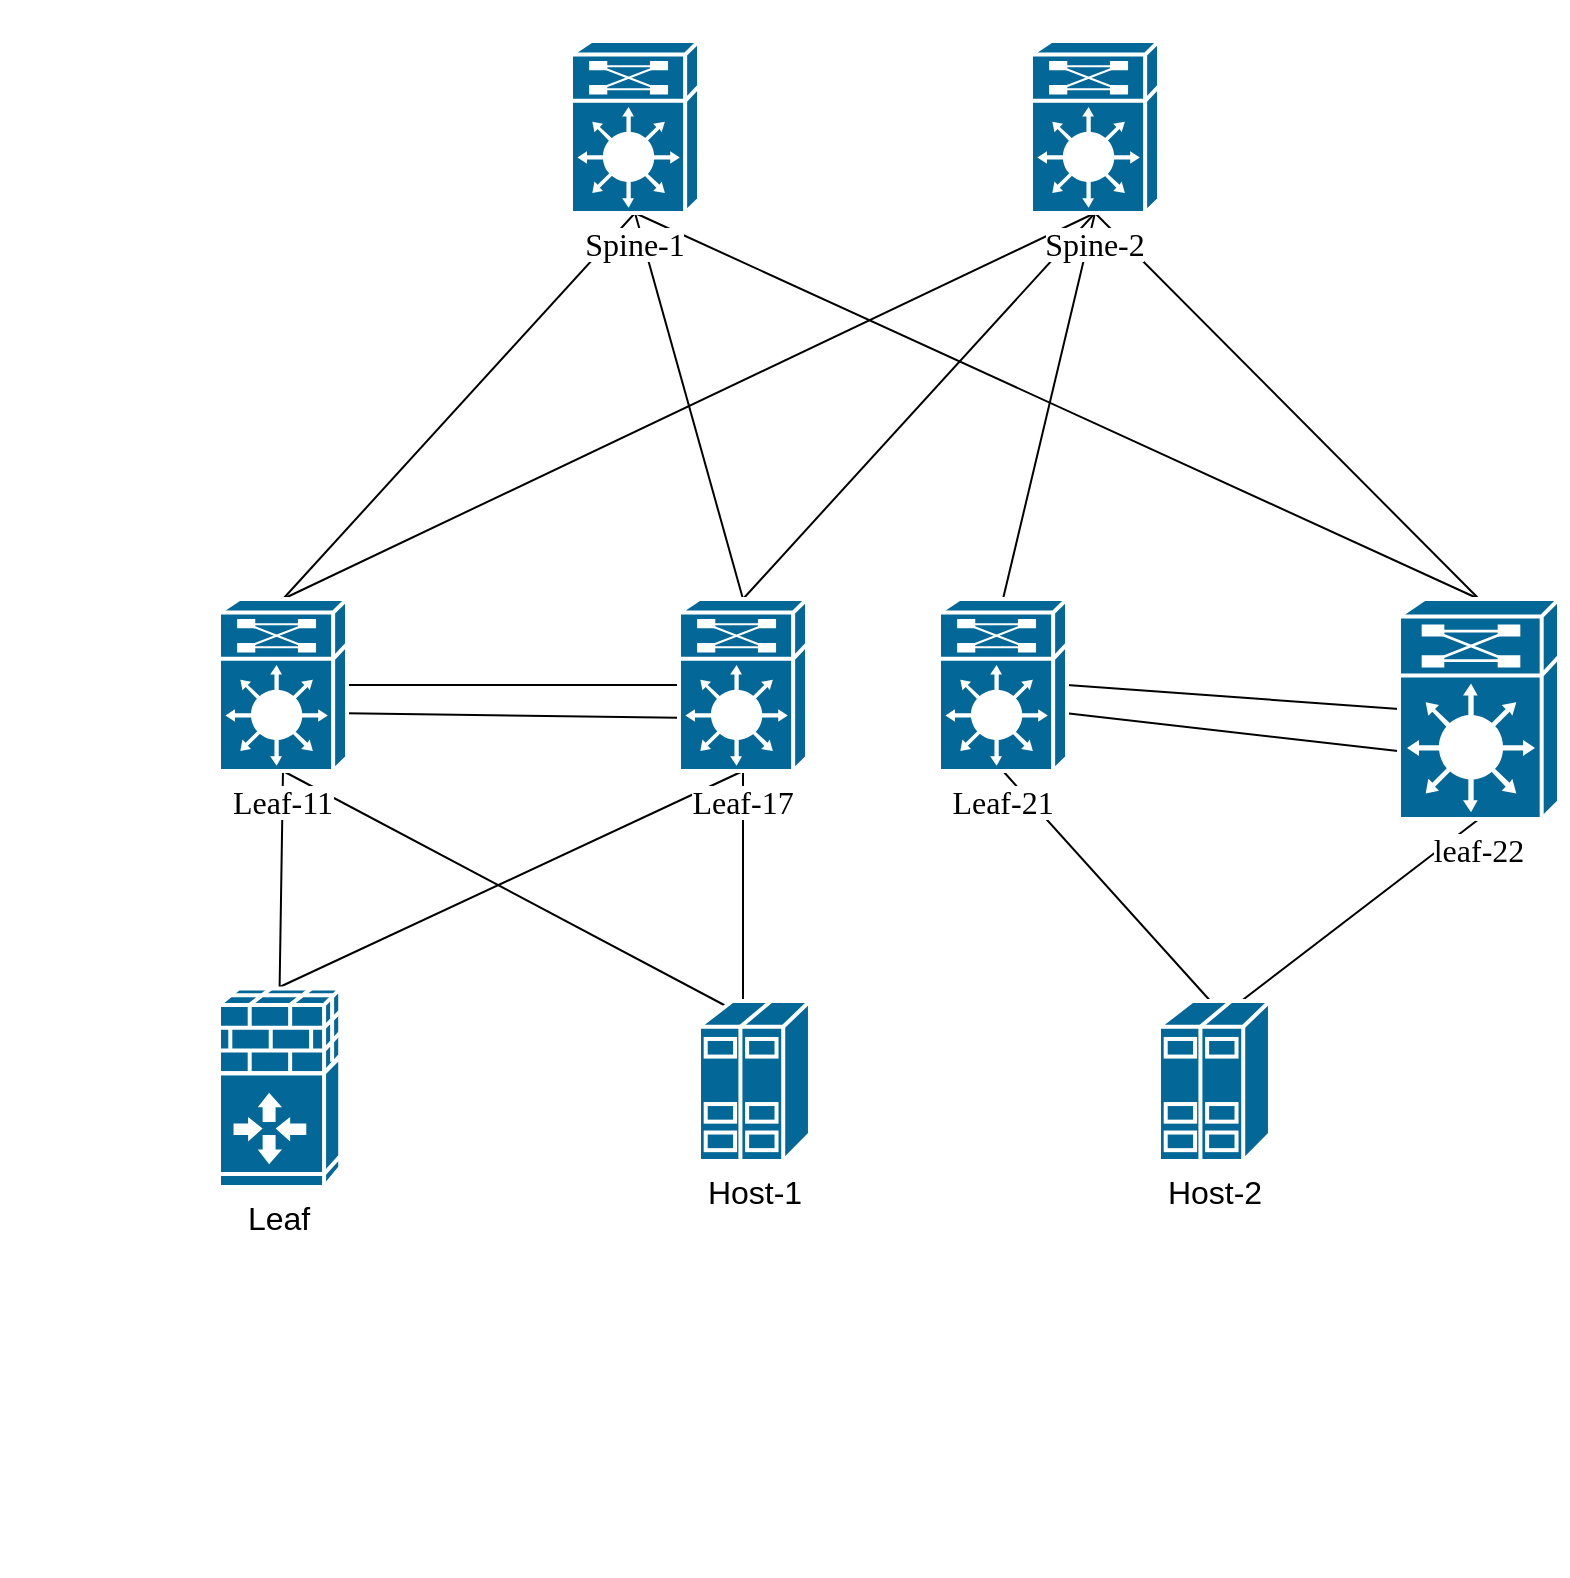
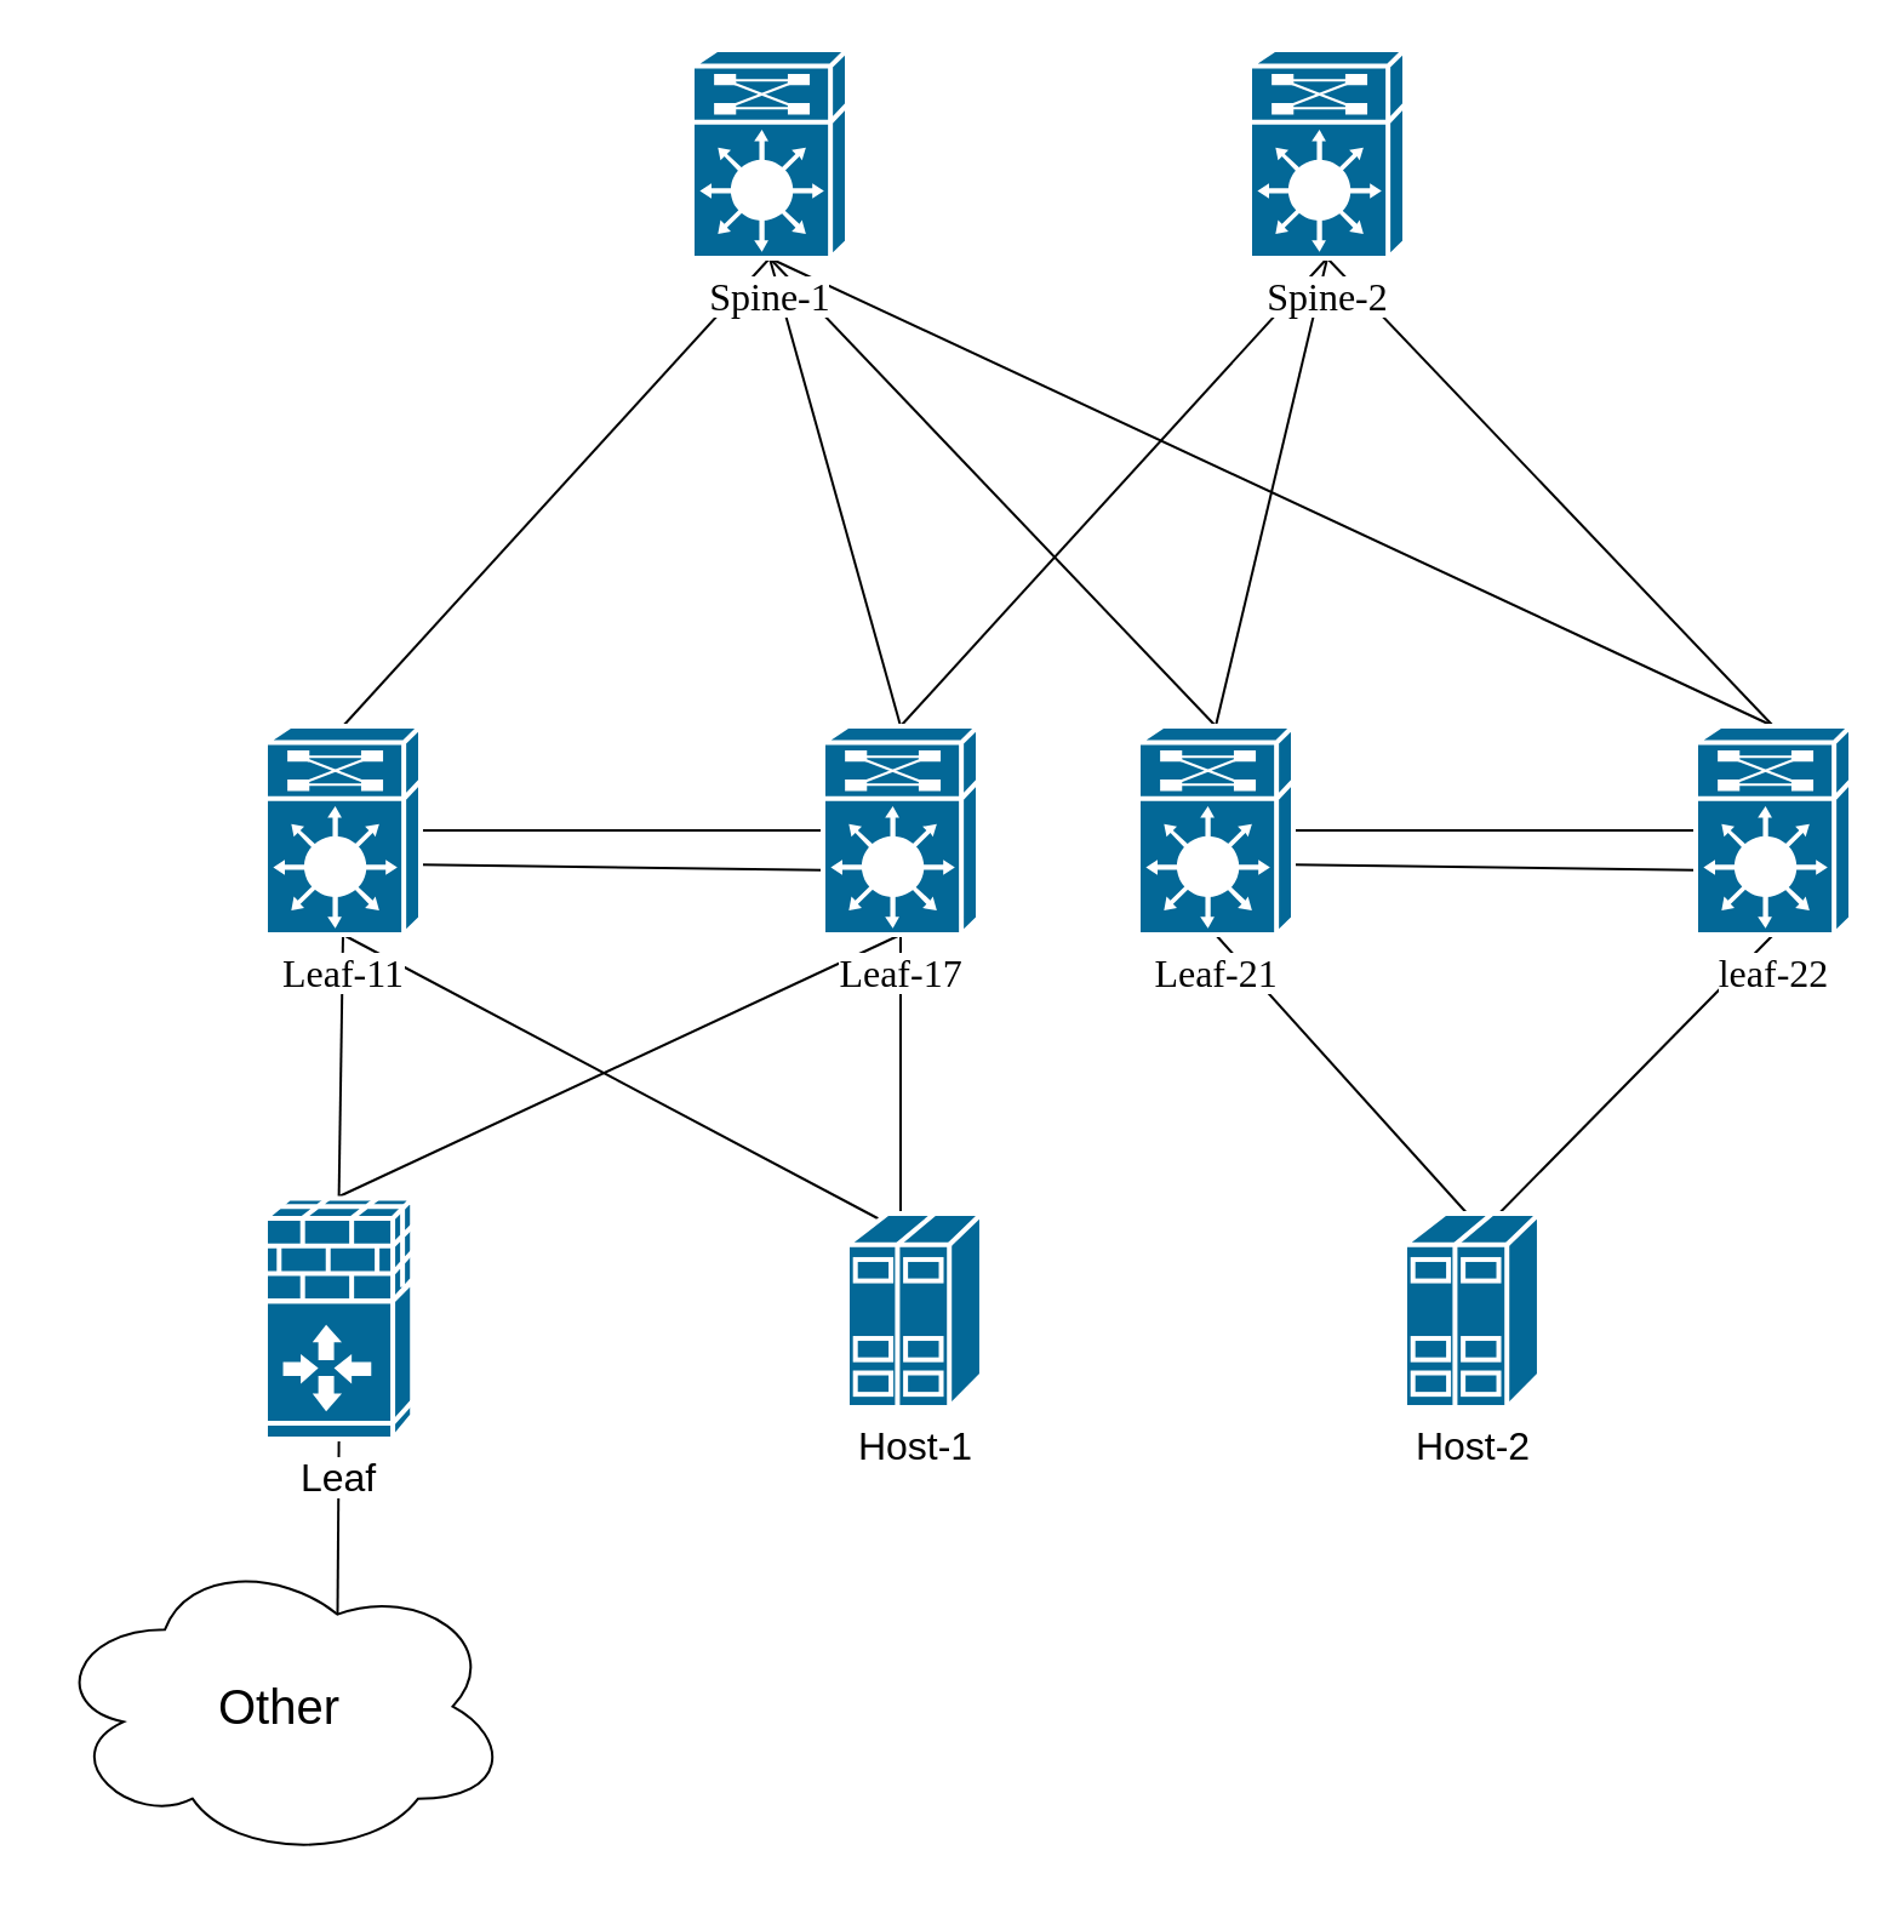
  <mxCell id="0" />
  <mxCell id="1" parent="0" />
  <mxCell id="2" value="" style="endArrow=none;html=1;entryX=1;entryY=0.5;entryDx=0;entryDy=0;entryPerimeter=0;exitX=0;exitY=0.5;exitDx=0;exitDy=0;exitPerimeter=0;" parent="1" source="26" target="27" edge="1"><mxGeometry width="50" height="50" relative="1" as="geometry"><mxPoint x="140.5" y="480" as="sourcePoint" /><mxPoint x="140.41" y="385" as="targetPoint" /></mxGeometry></mxCell>
  <mxCell id="3" value="" style="endArrow=none;html=1;entryX=0.5;entryY=1;entryDx=0;entryDy=0;entryPerimeter=0;exitX=0.5;exitY=0;exitDx=0;exitDy=0;exitPerimeter=0;" parent="1" source="27" target="23" edge="1"><mxGeometry width="50" height="50" relative="1" as="geometry"><mxPoint x="209.09" y="470" as="sourcePoint" /><mxPoint x="209" y="375" as="targetPoint" /></mxGeometry></mxCell>
  <mxCell id="4" value="" style="endArrow=none;html=1;entryX=0.5;entryY=1;entryDx=0;entryDy=0;entryPerimeter=0;exitX=0.5;exitY=0;exitDx=0;exitDy=0;exitPerimeter=0;" parent="1" source="26" target="23" edge="1"><mxGeometry width="50" height="50" relative="1" as="geometry"><mxPoint x="233.16" y="345.212" as="sourcePoint" /><mxPoint x="311" y="240" as="targetPoint" /></mxGeometry></mxCell>
  <mxCell id="5" value="" style="endArrow=none;html=1;entryX=-0.007;entryY=0.691;entryDx=0;entryDy=0;entryPerimeter=0;exitX=0.998;exitY=0.664;exitDx=0;exitDy=0;exitPerimeter=0;" parent="1" source="27" target="26" edge="1"><mxGeometry width="50" height="50" relative="1" as="geometry"><mxPoint x="370.5" y="480" as="sourcePoint" /><mxPoint x="370.41" y="385" as="targetPoint" /></mxGeometry></mxCell>
  <mxCell id="6" value="" style="endArrow=none;html=1;entryX=0.5;entryY=1;entryDx=0;entryDy=0;entryPerimeter=0;exitX=0.5;exitY=0;exitDx=0;exitDy=0;exitPerimeter=0;" parent="1" source="26" target="22" edge="1"><mxGeometry width="50" height="50" relative="1" as="geometry"><mxPoint x="469" y="360" as="sourcePoint" /><mxPoint x="519" y="310" as="targetPoint" /></mxGeometry></mxCell>
- <mxCell id="7" value="" style="endArrow=none;html=1;entryX=0.5;entryY=1;entryDx=0;entryDy=0;entryPerimeter=0;exitX=0.5;exitY=0;exitDx=0;exitDy=0;exitPerimeter=0;" parent="1" source="27" target="22" edge="1"><mxGeometry width="50" height="50" relative="1" as="geometry"><mxPoint x="469" y="360" as="sourcePoint" /><mxPoint x="519" y="310" as="targetPoint" /></mxGeometry></mxCell>
  <mxCell id="8" value="" style="endArrow=none;html=1;entryX=0.5;entryY=1;entryDx=0;entryDy=0;entryPerimeter=0;exitX=0.5;exitY=0;exitDx=0;exitDy=0;exitPerimeter=0;" parent="1" source="30" target="26" edge="1"><mxGeometry width="50" height="50" relative="1" as="geometry"><mxPoint x="261" y="507" as="sourcePoint" /><mxPoint x="265" y="385" as="targetPoint" /></mxGeometry></mxCell>
  <mxCell id="9" value="" style="endArrow=none;html=1;entryX=0.5;entryY=1;entryDx=0;entryDy=0;entryPerimeter=0;exitX=0.5;exitY=0;exitDx=0;exitDy=0;exitPerimeter=0;" parent="1" source="30" target="27" edge="1"><mxGeometry width="50" height="50" relative="1" as="geometry"><mxPoint x="261" y="507" as="sourcePoint" /><mxPoint x="283" y="385" as="targetPoint" /></mxGeometry></mxCell>
  <mxCell id="10" value="" style="endArrow=none;html=1;entryX=1;entryY=0.5;entryDx=0;entryDy=0;entryPerimeter=0;exitX=0;exitY=0.5;exitDx=0;exitDy=0;exitPerimeter=0;" edge="1" parent="1" source="24" target="25"><mxGeometry width="50" height="50" relative="1" as="geometry"><mxPoint x="500.5" y="480" as="sourcePoint" /><mxPoint x="500.41" y="385" as="targetPoint" /></mxGeometry></mxCell>
  <mxCell id="11" value="" style="endArrow=none;html=1;entryX=-0.007;entryY=0.691;entryDx=0;entryDy=0;entryPerimeter=0;exitX=0.998;exitY=0.664;exitDx=0;exitDy=0;exitPerimeter=0;" edge="1" parent="1" source="25" target="24"><mxGeometry width="50" height="50" relative="1" as="geometry"><mxPoint x="730.5" y="480" as="sourcePoint" /><mxPoint x="730.41" y="385" as="targetPoint" /></mxGeometry></mxCell>
  <mxCell id="12" value="" style="endArrow=none;html=1;entryX=0.5;entryY=1;entryDx=0;entryDy=0;entryPerimeter=0;exitX=0.5;exitY=0;exitDx=0;exitDy=0;exitPerimeter=0;" edge="1" parent="1" target="24"><mxGeometry width="50" height="50" relative="1" as="geometry"><mxPoint x="611" y="507" as="sourcePoint" /><mxPoint x="689" y="417" as="targetPoint" /></mxGeometry></mxCell>
  <mxCell id="13" value="" style="endArrow=none;html=1;entryX=0.5;entryY=1;entryDx=0;entryDy=0;entryPerimeter=0;exitX=0.5;exitY=0;exitDx=0;exitDy=0;exitPerimeter=0;" edge="1" parent="1" target="25"><mxGeometry width="50" height="50" relative="1" as="geometry"><mxPoint x="611" y="507" as="sourcePoint" /><mxPoint x="739" y="430" as="targetPoint" /></mxGeometry></mxCell>
+ <mxCell id="14" value="" style="endArrow=none;html=1;entryX=0.5;entryY=1;entryDx=0;entryDy=0;entryPerimeter=0;exitX=0.5;exitY=0;exitDx=0;exitDy=0;exitPerimeter=0;" edge="1" parent="1" source="25" target="23"><mxGeometry width="50" height="50" relative="1" as="geometry"><mxPoint x="449" y="270" as="sourcePoint" /><mxPoint x="499" y="220" as="targetPoint" /></mxGeometry></mxCell>
  <mxCell id="15" value="" style="endArrow=none;html=1;entryX=0.5;entryY=1;entryDx=0;entryDy=0;entryPerimeter=0;exitX=0.5;exitY=0;exitDx=0;exitDy=0;exitPerimeter=0;" edge="1" parent="1" source="24" target="23"><mxGeometry width="50" height="50" relative="1" as="geometry"><mxPoint x="449" y="270" as="sourcePoint" /><mxPoint x="499" y="220" as="targetPoint" /></mxGeometry></mxCell>
  <mxCell id="16" value="" style="endArrow=none;html=1;entryX=0.5;entryY=1;entryDx=0;entryDy=0;entryPerimeter=0;exitX=0.5;exitY=0;exitDx=0;exitDy=0;exitPerimeter=0;" edge="1" parent="1" source="25" target="22"><mxGeometry width="50" height="50" relative="1" as="geometry"><mxPoint x="449" y="270" as="sourcePoint" /><mxPoint x="499" y="220" as="targetPoint" /></mxGeometry></mxCell>
  <mxCell id="17" value="" style="endArrow=none;html=1;entryX=0.5;entryY=1;entryDx=0;entryDy=0;entryPerimeter=0;exitX=0.5;exitY=0;exitDx=0;exitDy=0;exitPerimeter=0;" edge="1" parent="1" source="24" target="22"><mxGeometry width="50" height="50" relative="1" as="geometry"><mxPoint x="449" y="270" as="sourcePoint" /><mxPoint x="499" y="220" as="targetPoint" /></mxGeometry></mxCell>
  <mxCell id="18" value="" style="endArrow=none;html=1;entryX=0.5;entryY=1;entryDx=0;entryDy=0;entryPerimeter=0;exitX=0.5;exitY=0;exitDx=0;exitDy=0;exitPerimeter=0;" edge="1" parent="1" target="27"><mxGeometry width="50" height="50" relative="1" as="geometry"><mxPoint x="371" y="507" as="sourcePoint" /><mxPoint x="576" y="380" as="targetPoint" /></mxGeometry></mxCell>
  <mxCell id="19" value="" style="endArrow=none;html=1;entryX=0.5;entryY=1;entryDx=0;entryDy=0;entryPerimeter=0;exitX=0.5;exitY=0;exitDx=0;exitDy=0;exitPerimeter=0;" edge="1" parent="1" target="26"><mxGeometry width="50" height="50" relative="1" as="geometry"><mxPoint x="371" y="507" as="sourcePoint" /><mxPoint x="576" y="380" as="targetPoint" /></mxGeometry></mxCell>
  <mxCell id="20" value="&lt;font style=&quot;font-size: 16px ; background-color: rgb(255 , 255 , 255)&quot;&gt;Host-1&lt;/font&gt;" style="shape=mxgraph.cisco.servers.standard_host;html=1;pointerEvents=1;dashed=0;fillColor=#036897;strokeColor=#ffffff;strokeWidth=2;verticalLabelPosition=bottom;verticalAlign=top;align=center;outlineConnect=0;" vertex="1" parent="1"><mxGeometry x="349" y="500" width="55.48" height="80" as="geometry" /></mxCell>
  <mxCell id="21" value="&lt;font style=&quot;font-size: 16px ; background-color: rgb(255 , 255 , 255)&quot;&gt;Host-2&lt;/font&gt;" style="shape=mxgraph.cisco.servers.standard_host;html=1;pointerEvents=1;dashed=0;fillColor=#036897;strokeColor=#ffffff;strokeWidth=2;verticalLabelPosition=bottom;verticalAlign=top;align=center;outlineConnect=0;" vertex="1" parent="1"><mxGeometry x="579" y="500" width="55.48" height="80" as="geometry" /></mxCell>
  <mxCell id="22" value="&lt;font style=&quot;font-size: 16px ; background-color: rgb(255 , 255 , 255)&quot;&gt;Spine-2&lt;/font&gt;" style="shape=mxgraph.cisco.misc.route_switch_processor;html=1;dashed=0;fillColor=#036897;strokeColor=#ffffff;strokeWidth=2;verticalLabelPosition=bottom;verticalAlign=top;rounded=0;shadow=0;comic=0;fontFamily=Verdana;fontSize=12;" parent="1" vertex="1"><mxGeometry x="515" y="20" width="64" height="86" as="geometry" /></mxCell>
  <mxCell id="23" value="&lt;font style=&quot;font-size: 16px ; background-color: rgb(255 , 255 , 255)&quot;&gt;Spine-1&lt;/font&gt;" style="shape=mxgraph.cisco.misc.route_switch_processor;html=1;dashed=0;fillColor=#036897;strokeColor=#ffffff;strokeWidth=2;verticalLabelPosition=bottom;verticalAlign=top;rounded=0;shadow=0;comic=0;fontFamily=Verdana;fontSize=12;" parent="1" vertex="1"><mxGeometry x="285" y="20" width="64" height="86" as="geometry" /></mxCell>
- <mxCell id="24" value="&lt;font style=&quot;font-size: 16px ; background-color: rgb(255 , 255 , 255)&quot;&gt;leaf-22&lt;/font&gt;" style="shape=mxgraph.cisco.misc.route_switch_processor;html=1;dashed=0;fillColor=#036897;strokeColor=#ffffff;strokeWidth=2;verticalLabelPosition=bottom;verticalAlign=top;rounded=0;shadow=0;comic=0;fontFamily=Verdana;fontSize=12;" vertex="1" parent="1"><mxGeometry x="699" y="299" width="80" height="110" as="geometry" /></mxCell>
+ <mxCell id="24" value="&lt;font style=&quot;font-size: 16px ; background-color: rgb(255 , 255 , 255)&quot;&gt;leaf-22&lt;/font&gt;" style="shape=mxgraph.cisco.misc.route_switch_processor;html=1;dashed=0;fillColor=#036897;strokeColor=#ffffff;strokeWidth=2;verticalLabelPosition=bottom;verticalAlign=top;rounded=0;shadow=0;comic=0;fontFamily=Verdana;fontSize=12;" vertex="1" parent="1"><mxGeometry x="699" y="299" width="64" height="86" as="geometry" /></mxCell>
  <mxCell id="25" value="&lt;font style=&quot;font-size: 16px ; background-color: rgb(255 , 255 , 255)&quot;&gt;Leaf-21&lt;/font&gt;" style="shape=mxgraph.cisco.misc.route_switch_processor;html=1;dashed=0;fillColor=#036897;strokeColor=#ffffff;strokeWidth=2;verticalLabelPosition=bottom;verticalAlign=top;rounded=0;shadow=0;comic=0;fontFamily=Verdana;fontSize=12;" vertex="1" parent="1"><mxGeometry x="469" y="299" width="64" height="86" as="geometry" /></mxCell>
  <mxCell id="26" value="&lt;font style=&quot;font-size: 16px ; background-color: rgb(255 , 255 , 255)&quot;&gt;Leaf-17&lt;/font&gt;" style="shape=mxgraph.cisco.misc.route_switch_processor;html=1;dashed=0;fillColor=#036897;strokeColor=#ffffff;strokeWidth=2;verticalLabelPosition=bottom;verticalAlign=top;rounded=0;shadow=0;comic=0;fontFamily=Verdana;fontSize=12;" parent="1" vertex="1"><mxGeometry x="339" y="299" width="64" height="86" as="geometry" /></mxCell>
  <mxCell id="27" value="&lt;font style=&quot;font-size: 16px ; background-color: rgb(255 , 255 , 255)&quot;&gt;Leaf-11&lt;/font&gt;" style="shape=mxgraph.cisco.misc.route_switch_processor;html=1;dashed=0;fillColor=#036897;strokeColor=#ffffff;strokeWidth=2;verticalLabelPosition=bottom;verticalAlign=top;rounded=0;shadow=0;comic=0;fontFamily=Verdana;fontSize=12;" parent="1" vertex="1"><mxGeometry x="109" y="299" width="64" height="86" as="geometry" /></mxCell>
+ <mxCell id="28" value="&lt;font style=&quot;font-size: 20px&quot;&gt;Other&lt;/font&gt;" style="ellipse;shape=cloud;whiteSpace=wrap;html=1;" vertex="1" parent="1"><mxGeometry x="20" y="640" width="190" height="126.67" as="geometry" /></mxCell>
+ <mxCell id="29" value="" style="endArrow=none;html=1;entryX=0.5;entryY=1;entryDx=0;entryDy=0;entryPerimeter=0;exitX=0.625;exitY=0.2;exitDx=0;exitDy=0;exitPerimeter=0;" edge="1" parent="1" source="28" target="30"><mxGeometry width="50" height="50" relative="1" as="geometry"><mxPoint x="536" y="430" as="sourcePoint" /><mxPoint x="586" y="380" as="targetPoint" /></mxGeometry></mxCell>
  <mxCell id="30" value="&lt;font style=&quot;font-size: 16px ; background-color: rgb(255 , 255 , 255)&quot;&gt;Leaf&lt;/font&gt;" style="shape=mxgraph.cisco.security.ios_firewall;html=1;pointerEvents=1;dashed=0;fillColor=#036897;strokeColor=#ffffff;strokeWidth=2;verticalLabelPosition=bottom;verticalAlign=top;align=center;outlineConnect=0;" vertex="1" parent="1"><mxGeometry x="109" y="493" width="60.61" height="100" as="geometry" /></mxCell>
